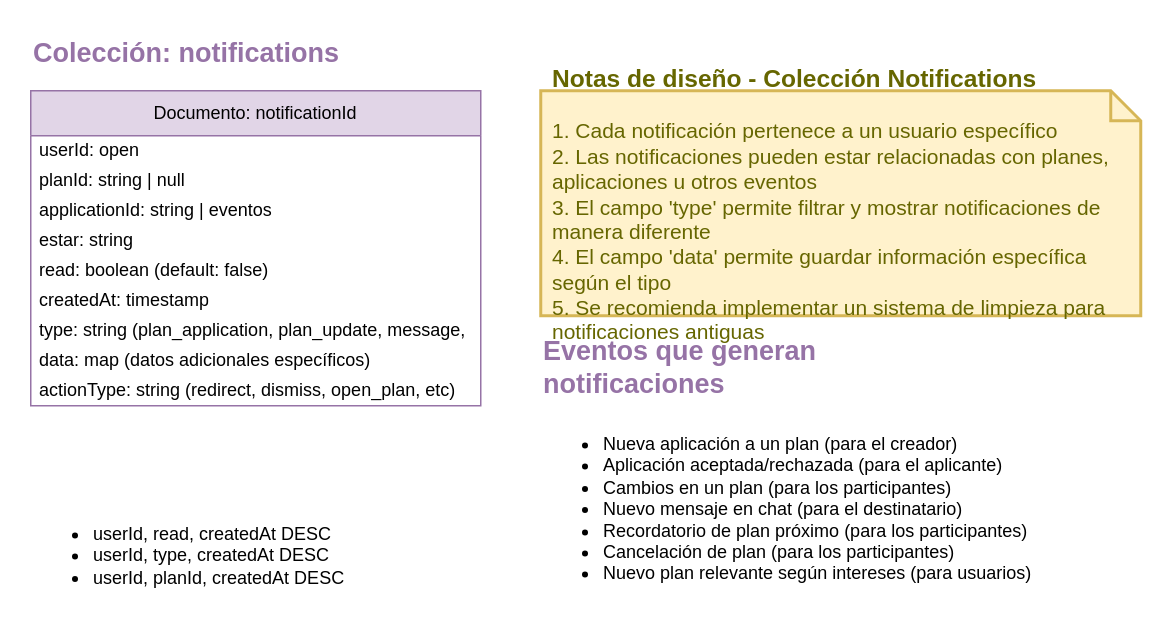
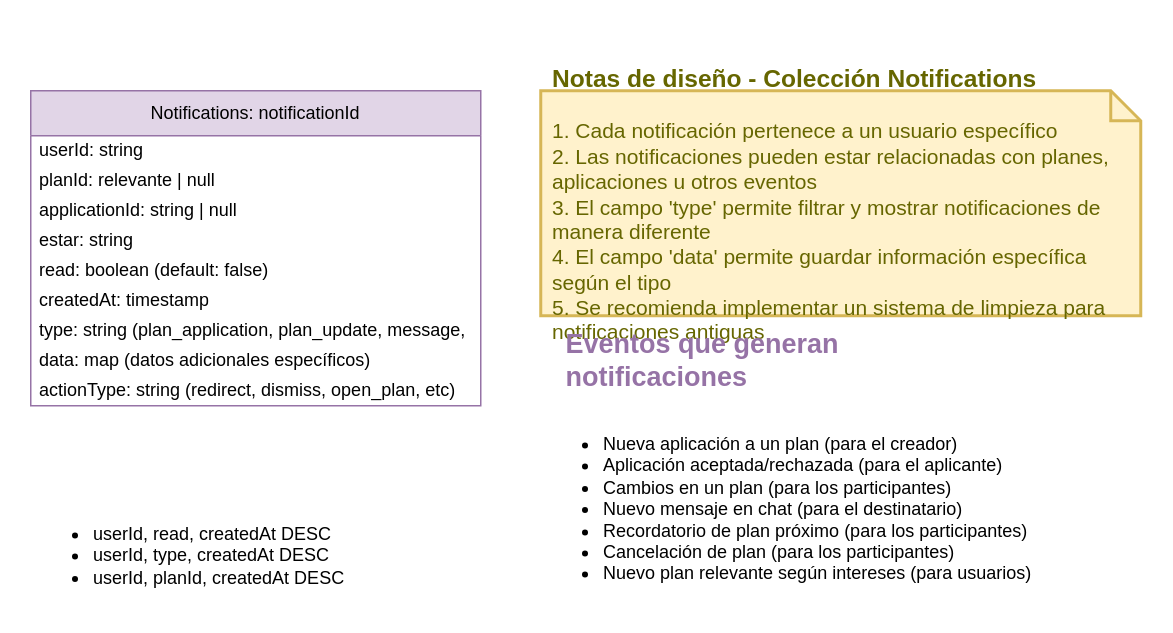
  <mxCell id="0" />
  <mxCell id="1" parent="0" />
- <mxCell id="2" value="&lt;h2&gt;Colección: notifications&lt;/h2&gt;" style="text;html=1;strokeColor=none;fillColor=none;align=left;verticalAlign=middle;whiteSpace=wrap;rounded=0;fontColor=#9673A6;" vertex="1" parent="1"><mxGeometry x="20" y="20" width="250" height="30" as="geometry" /></mxCell>
- <mxCell id="3" value="Documento: notificationId" style="swimlane;fontStyle=0;childLayout=stackLayout;horizontal=1;startSize=30;horizontalStack=0;resizeParent=1;resizeParentMax=0;resizeLast=0;collapsible=1;marginBottom=0;whiteSpace=wrap;html=1;fillColor=#e1d5e7;strokeColor=#9673a6;" vertex="1" parent="1"><mxGeometry x="20" y="60" width="300" height="210" as="geometry" /></mxCell>
- <mxCell id="4" value="userId: open" style="text;strokeColor=none;fillColor=none;align=left;verticalAlign=middle;spacingLeft=4;spacingRight=4;overflow=hidden;points=[[0,0.5],[1,0.5]];portConstraint=eastwest;rotatable=0;whiteSpace=wrap;html=1;" vertex="1" parent="3"><mxGeometry y="30" width="300" height="20" as="geometry" /></mxCell>
- <mxCell id="5" value="planId: string | null" style="text;strokeColor=none;fillColor=none;align=left;verticalAlign=middle;spacingLeft=4;spacingRight=4;overflow=hidden;points=[[0,0.5],[1,0.5]];portConstraint=eastwest;rotatable=0;whiteSpace=wrap;html=1;" vertex="1" parent="3"><mxGeometry y="50" width="300" height="20" as="geometry" /></mxCell>
- <mxCell id="6" value="applicationId: string | eventos" style="text;strokeColor=none;fillColor=none;align=left;verticalAlign=middle;spacingLeft=4;spacingRight=4;overflow=hidden;points=[[0,0.5],[1,0.5]];portConstraint=eastwest;rotatable=0;whiteSpace=wrap;html=1;" vertex="1" parent="3"><mxGeometry y="70" width="300" height="20" as="geometry" /></mxCell>
+ <mxCell id="3" value="Notifications: notificationId" style="swimlane;fontStyle=0;childLayout=stackLayout;horizontal=1;startSize=30;horizontalStack=0;resizeParent=1;resizeParentMax=0;resizeLast=0;collapsible=1;marginBottom=0;whiteSpace=wrap;html=1;fillColor=#e1d5e7;strokeColor=#9673a6;" vertex="1" parent="1"><mxGeometry x="20" y="60" width="300" height="210" as="geometry" /></mxCell>
+ <mxCell id="4" value="userId: string" style="text;strokeColor=none;fillColor=none;align=left;verticalAlign=middle;spacingLeft=4;spacingRight=4;overflow=hidden;points=[[0,0.5],[1,0.5]];portConstraint=eastwest;rotatable=0;whiteSpace=wrap;html=1;" vertex="1" parent="3"><mxGeometry y="30" width="300" height="20" as="geometry" /></mxCell>
+ <mxCell id="5" value="planId: relevante | null" style="text;strokeColor=none;fillColor=none;align=left;verticalAlign=middle;spacingLeft=4;spacingRight=4;overflow=hidden;points=[[0,0.5],[1,0.5]];portConstraint=eastwest;rotatable=0;whiteSpace=wrap;html=1;" vertex="1" parent="3"><mxGeometry y="50" width="300" height="20" as="geometry" /></mxCell>
+ <mxCell id="6" value="applicationId: string | null" style="text;strokeColor=none;fillColor=none;align=left;verticalAlign=middle;spacingLeft=4;spacingRight=4;overflow=hidden;points=[[0,0.5],[1,0.5]];portConstraint=eastwest;rotatable=0;whiteSpace=wrap;html=1;" vertex="1" parent="3"><mxGeometry y="70" width="300" height="20" as="geometry" /></mxCell>
  <mxCell id="7" value="estar: string" style="text;strokeColor=none;fillColor=none;align=left;verticalAlign=middle;spacingLeft=4;spacingRight=4;overflow=hidden;points=[[0,0.5],[1,0.5]];portConstraint=eastwest;rotatable=0;whiteSpace=wrap;html=1;" vertex="1" parent="3"><mxGeometry y="90" width="300" height="20" as="geometry" /></mxCell>
  <mxCell id="8" value="read: boolean (default: false)" style="text;strokeColor=none;fillColor=none;align=left;verticalAlign=middle;spacingLeft=4;spacingRight=4;overflow=hidden;points=[[0,0.5],[1,0.5]];portConstraint=eastwest;rotatable=0;whiteSpace=wrap;html=1;" vertex="1" parent="3"><mxGeometry y="110" width="300" height="20" as="geometry" /></mxCell>
  <mxCell id="9" value="createdAt: timestamp" style="text;strokeColor=none;fillColor=none;align=left;verticalAlign=middle;spacingLeft=4;spacingRight=4;overflow=hidden;points=[[0,0.5],[1,0.5]];portConstraint=eastwest;rotatable=0;whiteSpace=wrap;html=1;" vertex="1" parent="3"><mxGeometry y="130" width="300" height="20" as="geometry" /></mxCell>
  <mxCell id="10" value="type: string (plan_application, plan_update, message, etc)" style="text;strokeColor=none;fillColor=none;align=left;verticalAlign=middle;spacingLeft=4;spacingRight=4;overflow=hidden;points=[[0,0.5],[1,0.5]];portConstraint=eastwest;rotatable=0;whiteSpace=wrap;html=1;" vertex="1" parent="3"><mxGeometry y="150" width="300" height="20" as="geometry" /></mxCell>
  <mxCell id="11" value="data: map&lt;string, any&gt; (datos adicionales específicos)" style="text;strokeColor=none;fillColor=none;align=left;verticalAlign=middle;spacingLeft=4;spacingRight=4;overflow=hidden;points=[[0,0.5],[1,0.5]];portConstraint=eastwest;rotatable=0;whiteSpace=wrap;html=1;" vertex="1" parent="3"><mxGeometry y="170" width="300" height="20" as="geometry" /></mxCell>
  <mxCell id="12" value="actionType: string (redirect, dismiss, open_plan, etc)" style="text;strokeColor=none;fillColor=none;align=left;verticalAlign=middle;spacingLeft=4;spacingRight=4;overflow=hidden;points=[[0,0.5],[1,0.5]];portConstraint=eastwest;rotatable=0;whiteSpace=wrap;html=1;" vertex="1" parent="3"><mxGeometry y="190" width="300" height="20" as="geometry" /></mxCell>
  <mxCell id="13" value="&lt;h3&gt;Notas de diseño - Colección Notifications&lt;/h3&gt;&lt;p&gt;1. Cada notificación pertenece a un usuario específico&lt;br&gt;2. Las notificaciones pueden estar relacionadas con planes, aplicaciones u otros eventos&lt;br&gt;3. El campo 'type' permite filtrar y mostrar notificaciones de manera diferente&lt;br&gt;4. El campo 'data' permite guardar información específica según el tipo&lt;br&gt;5. Se recomienda implementar un sistema de limpieza para notificaciones antiguas&lt;/p&gt;" style="shape=note;strokeWidth=2;fontSize=14;size=20;whiteSpace=wrap;html=1;fillColor=#fff2cc;strokeColor=#d6b656;fontColor=#666600;align=left;spacing=8;" vertex="1" parent="1"><mxGeometry x="360" y="60" width="400" height="150" as="geometry" /></mxCell>
- <mxCell id="14" value="&lt;h2&gt;Eventos que generan notificaciones&lt;/h2&gt;" style="text;html=1;strokeColor=none;fillColor=none;align=left;verticalAlign=middle;whiteSpace=wrap;rounded=0;fontColor=#9673A6;" vertex="1" parent="1"><mxGeometry x="360" y="230" width="300" height="30" as="geometry" /></mxCell>
+ <mxCell id="14" value="&lt;h2&gt;Eventos que generan notificaciones&lt;/h2&gt;" style="text;html=1;strokeColor=none;fillColor=none;align=left;verticalAlign=middle;whiteSpace=wrap;rounded=0;fontColor=#9673A6;" vertex="1" parent="1"><mxGeometry x="375" y="225" width="300" height="30" as="geometry" /></mxCell>
  <mxCell id="15" value="&lt;ul&gt;&lt;li&gt;Nueva aplicación a un plan (para el creador)&lt;/li&gt;&lt;li&gt;Aplicación aceptada/rechazada (para el aplicante)&lt;/li&gt;&lt;li&gt;Cambios en un plan (para los participantes)&lt;/li&gt;&lt;li&gt;Nuevo mensaje en chat (para el destinatario)&lt;/li&gt;&lt;li&gt;Recordatorio de plan próximo (para los participantes)&lt;/li&gt;&lt;li&gt;Cancelación de plan (para los participantes)&lt;/li&gt;&lt;li&gt;Nuevo plan relevante según intereses (para usuarios)&lt;/li&gt;&lt;/ul&gt;" style="text;html=1;strokeColor=none;fillColor=none;align=left;verticalAlign=top;whiteSpace=wrap;rounded=0;" vertex="1" parent="1"><mxGeometry x="360" y="270" width="400" height="130" as="geometry" /></mxCell>
  <mxCell id="16" value="&lt;ul&gt;&lt;li&gt;userId, read, createdAt DESC&lt;/li&gt;&lt;li&gt;userId, type, createdAt DESC&lt;/li&gt;&lt;li&gt;userId, planId, createdAt DESC&lt;/li&gt;&lt;/ul&gt;" style="text;html=1;strokeColor=none;fillColor=none;align=left;verticalAlign=top;whiteSpace=wrap;rounded=0;" vertex="1" parent="1"><mxGeometry x="20" y="330" width="300" height="70" as="geometry" /></mxCell>
